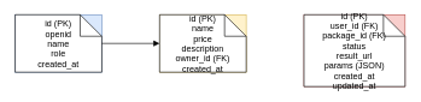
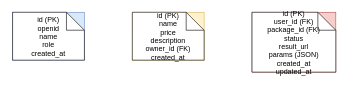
  <mxCell id="0" />
  <mxCell id="1" parent="0" />
  <mxCell id="2" value="User" style="shape=rectangle;fillColor=#dae8fc;strokeColor=#6c8ebf;" vertex="1" parent="1"><mxGeometry x="20" y="20" width="120" height="80" as="geometry" /></mxCell>
  <mxCell id="3" value="id (PK)&#10;openid&#10;name&#10;role&#10;created_at" style="shape=note;fillColor=#ffffff;strokeColor=#000000;" vertex="1" parent="2"><mxGeometry x="0" y="0" width="120" height="80" as="geometry" relative="1" /></mxCell>
  <mxCell id="4" value="Package" style="shape=rectangle;fillColor=#fff2cc;strokeColor=#d6b656;" vertex="1" parent="1"><mxGeometry x="220" y="20" width="120" height="80" as="geometry" /></mxCell>
  <mxCell id="5" value="id (PK)&#10;name&#10;price&#10;description&#10;owner_id (FK)&#10;created_at" style="shape=note;fillColor=#ffffff;strokeColor=#000000;" vertex="1" parent="4"><mxGeometry x="0" y="0" width="120" height="80" as="geometry" relative="1" /></mxCell>
  <mxCell id="6" value="Task" style="shape=rectangle;fillColor=#f8cecc;strokeColor=#b85450;" vertex="1" parent="1"><mxGeometry x="420" y="20" width="140" height="100" as="geometry" /></mxCell>
  <mxCell id="7" value="id (PK)&#10;user_id (FK)&#10;package_id (FK)&#10;status&#10;result_url&#10;params (JSON)&#10;created_at&#10;updated_at" style="shape=note;fillColor=#ffffff;strokeColor=#000000;" vertex="1" parent="6"><mxGeometry x="0" y="0" width="140" height="100" as="geometry" relative="1" /></mxCell>
- <mxCell id="8" value="" style="edgeStyle=orthogonalEdgeStyle;endArrow=block;" edge="1" parent="1" source="2" target="4"><mxGeometry relative="1" as="geometry" /></mxCell>
